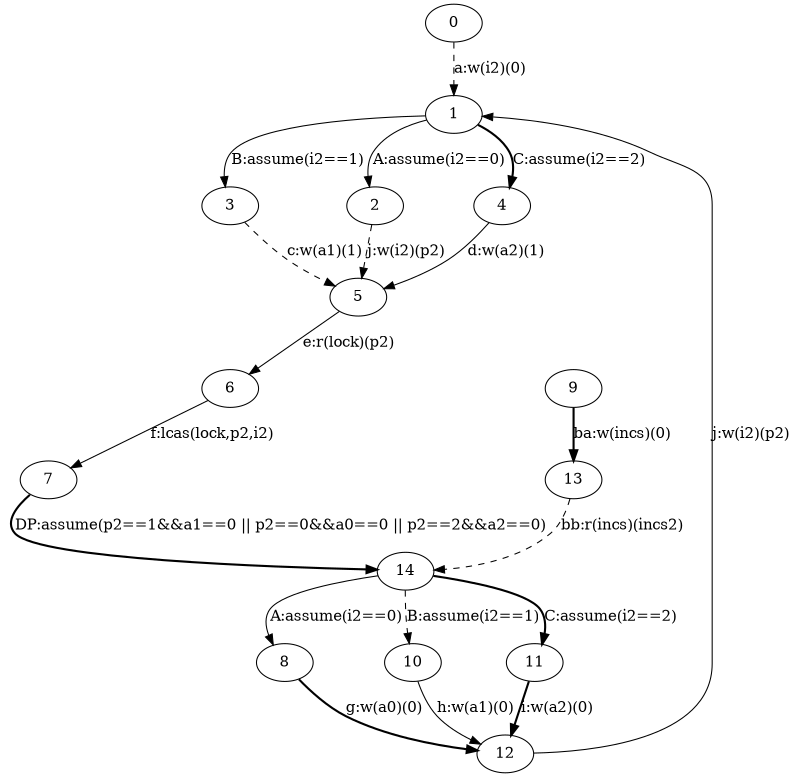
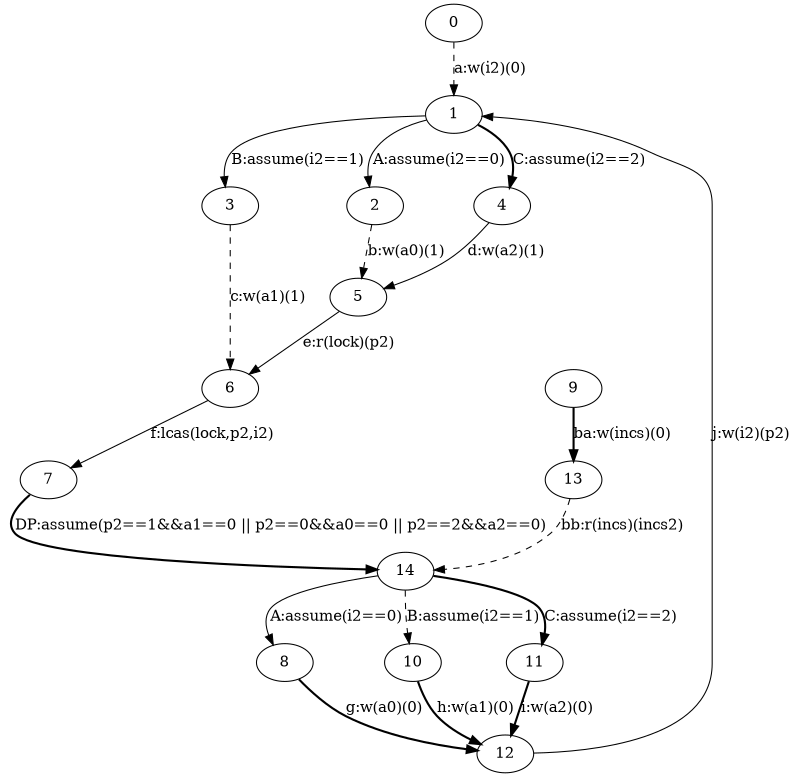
  digraph {
    node [fixedsize=false regular=false]
    edge [constraint=true decorate=false labelfloat=false style=solid]
    n1 [label=1]
    n2 [label=2]
    n3 [label=3]
    n4 [label=4]
    n5 [label=5]
    n6 [label=6]
    n7 [label=7]
    n8 [label=14]
    n9 [label=9]
    n10 [label=13]
    n11 [label=8]
    n12 [label=12]
    n13 [label=10]
    n14 [label=11]
    n15 [label=0]
    n1 -> n2 [label="A:assume(i2==0)"]
    n1 -> n3 [label="B:assume(i2==1)"]
    n1 -> n4 [label="C:assume(i2==2)" style=bold]
-   n2 -> n5 [label="j:w(i2)(p2)" style=dashed]
-   n3 -> n5 [label="c:w(a1)(1)" style=dashed]
+   n2 -> n5 [label="b:w(a0)(1)" style=dashed]
+   n3 -> n6 [label="c:w(a1)(1)" style=dashed]
    n4 -> n5 [label="d:w(a2)(1)"]
    n5 -> n6 [label="e:r(lock)(p2)"]
    n6 -> n7 [label="f:lcas(lock,p2,i2)"]
    n7 -> n8 [label="DP:assume(p2==1&&a1==0 || p2==0&&a0==0 || p2==2&&a2==0)" style=bold]
    n8 -> n11 [label="A:assume(i2==0)"]
    n8 -> n13 [label="B:assume(i2==1)" style=dashed]
    n8 -> n14 [label="C:assume(i2==2)" style=bold]
    n9 -> n10 [label="ba:w(incs)(0)" style=bold]
    n10 -> n8 [label="bb:r(incs)(incs2)" style=dashed]
    n11 -> n12 [label="g:w(a0)(0)" style=bold]
    n12 -> n1 [label="j:w(i2)(p2)"]
-   n13 -> n12 [label="h:w(a1)(0)"]
+   n13 -> n12 [label="h:w(a1)(0)" style=bold]
    n14 -> n12 [label="i:w(a2)(0)" style=bold]
    n15 -> n1 [label="a:w(i2)(0)" style=dashed]
  }
